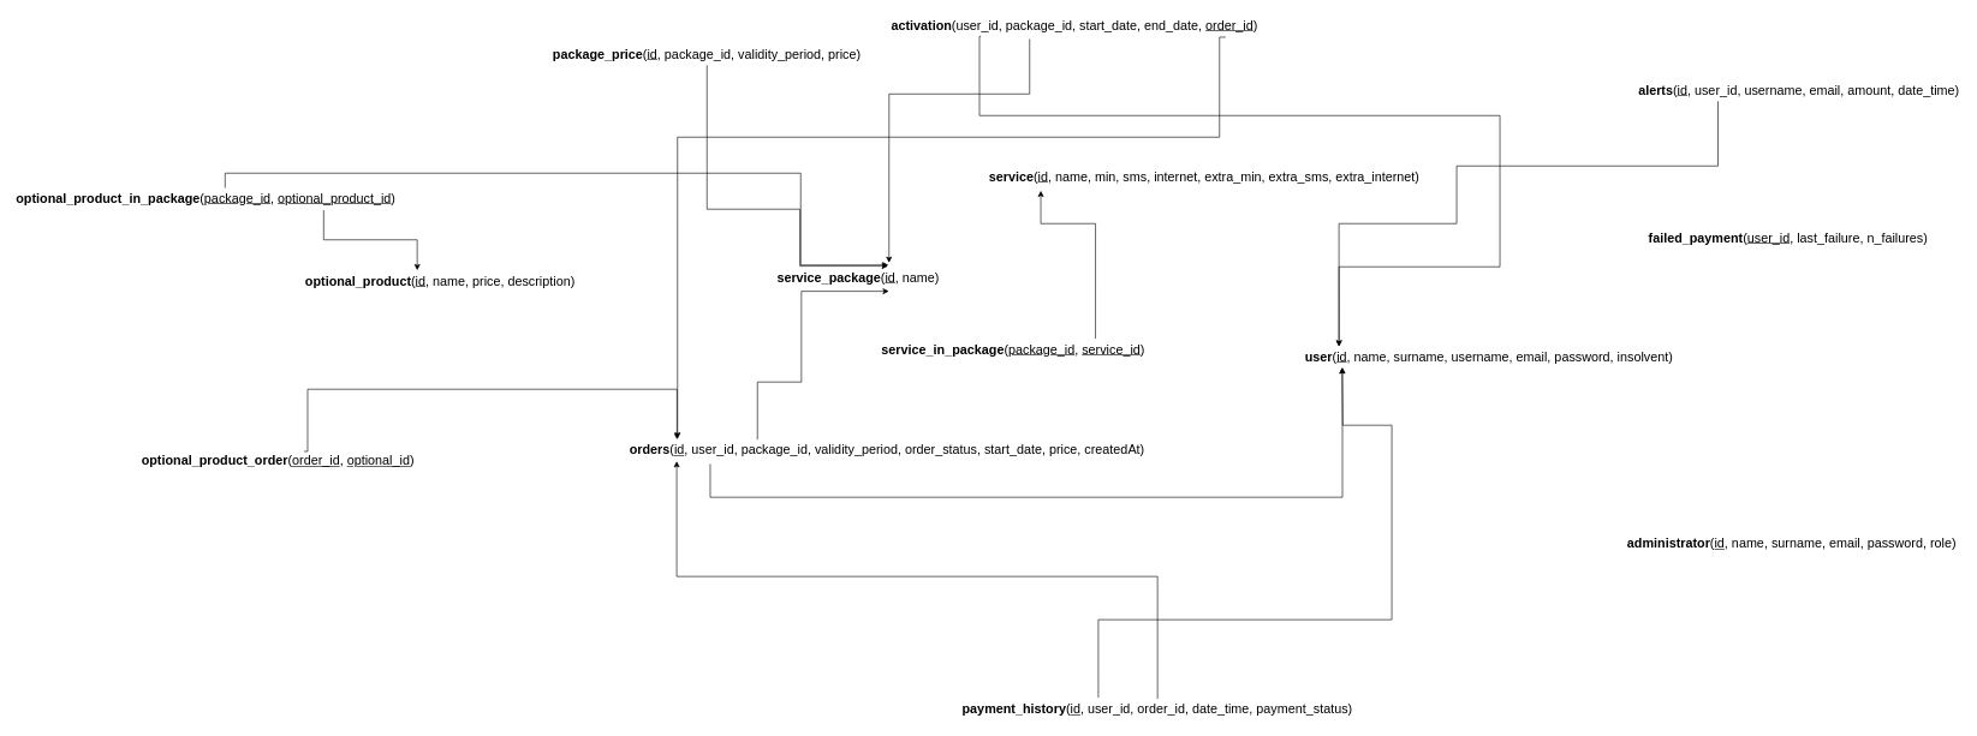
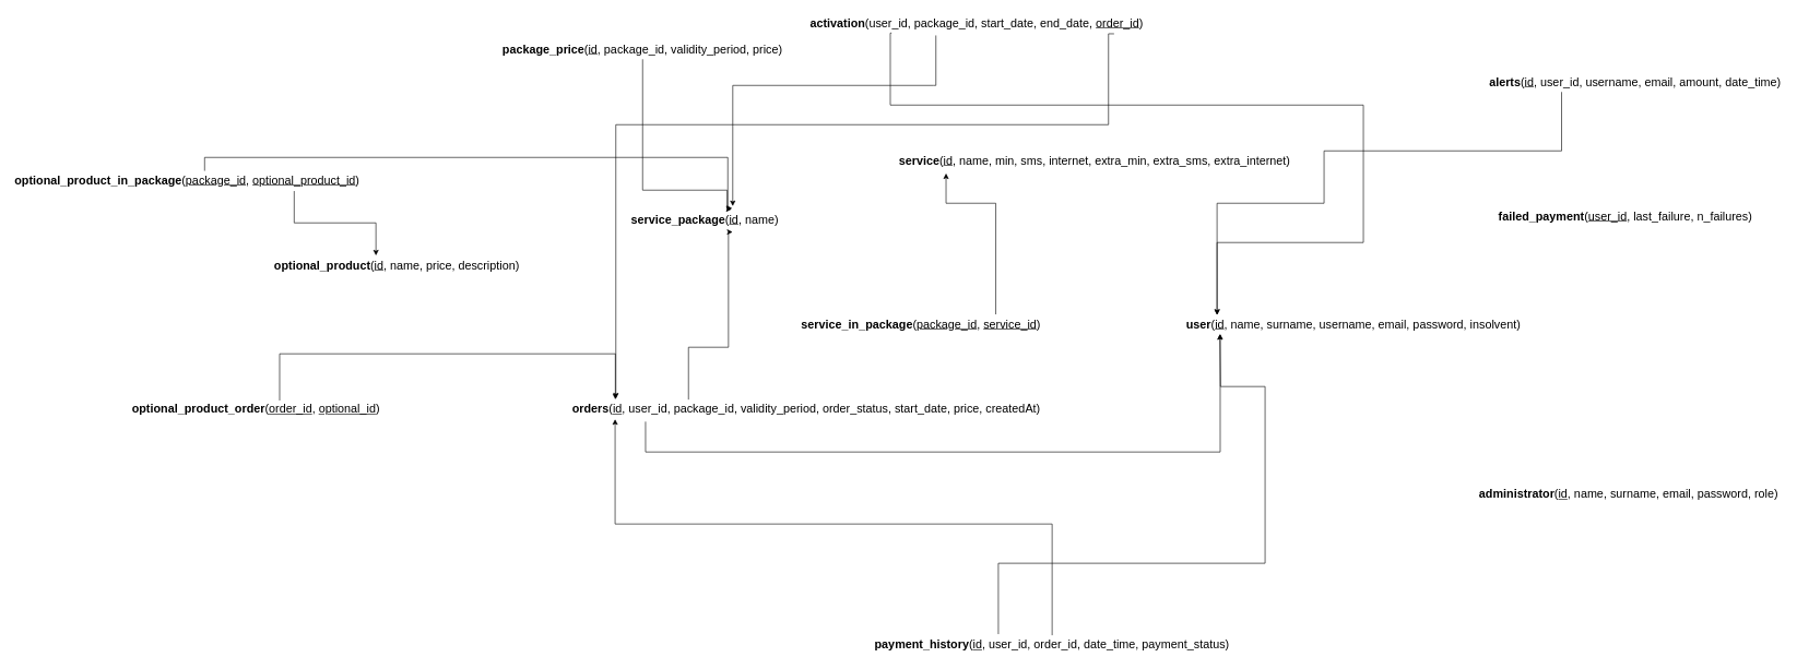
  <mxCell id="0" />
  <mxCell id="1" parent="0" />
  <mxCell id="2" style="edgeStyle=orthogonalEdgeStyle;rounded=0;orthogonalLoop=1;jettySize=auto;html=1;exitX=0.25;exitY=1;exitDx=0;exitDy=0;entryX=0.107;entryY=0.018;entryDx=0;entryDy=0;entryPerimeter=0;fontSize=18;" parent="1" source="5" target="28" edge="1"><mxGeometry relative="1" as="geometry"><Array as="points"><mxPoint x="1358" y="160" /><mxPoint x="2080" y="160" /><mxPoint x="2080" y="370" /><mxPoint x="1857" y="370" /></Array></mxGeometry></mxCell>
  <mxCell id="3" style="edgeStyle=orthogonalEdgeStyle;rounded=0;orthogonalLoop=1;jettySize=auto;html=1;exitX=0.38;exitY=1.121;exitDx=0;exitDy=0;entryX=0.685;entryY=-0.187;entryDx=0;entryDy=0;entryPerimeter=0;fontSize=18;exitPerimeter=0;" parent="1" source="5" target="27" edge="1"><mxGeometry relative="1" as="geometry"><Array as="points"><mxPoint x="1424" y="130" /><mxPoint x="1111" y="130" /></Array></mxGeometry></mxCell>
  <mxCell id="4" style="edgeStyle=orthogonalEdgeStyle;rounded=0;orthogonalLoop=1;jettySize=auto;html=1;exitX=0.903;exitY=1.038;exitDx=0;exitDy=0;entryX=0.096;entryY=-0.057;entryDx=0;entryDy=0;entryPerimeter=0;exitPerimeter=0;" edge="1" parent="1" source="5" target="18"><mxGeometry relative="1" as="geometry"><Array as="points"><mxPoint x="1691" y="190" /><mxPoint x="939" y="190" /></Array></mxGeometry></mxCell>
  <mxCell id="5" value="&lt;font style=&quot;font-size: 18px&quot;&gt;&lt;b&gt;activation&lt;/b&gt;(user_id, package_id, start_date, end_date, &lt;u&gt;order_id&lt;/u&gt;)&lt;/font&gt;" style="text;html=1;strokeColor=none;fillColor=none;align=center;verticalAlign=middle;whiteSpace=wrap;rounded=0;" parent="1" vertex="1"><mxGeometry x="1230" y="20" width="520" height="30" as="geometry" /></mxCell>
  <mxCell id="6" value="&lt;font style=&quot;font-size: 18px&quot;&gt;&lt;b&gt;administrator&lt;/b&gt;(&lt;u&gt;id&lt;/u&gt;, name, surname, email, password, role)&lt;/font&gt;" style="text;html=1;strokeColor=none;fillColor=none;align=center;verticalAlign=middle;whiteSpace=wrap;rounded=0;" parent="1" vertex="1"><mxGeometry x="2250" y="740" width="470" height="30" as="geometry" /></mxCell>
  <mxCell id="7" style="edgeStyle=orthogonalEdgeStyle;rounded=0;orthogonalLoop=1;jettySize=auto;html=1;exitX=0.25;exitY=1;exitDx=0;exitDy=0;entryX=0.107;entryY=0.018;entryDx=0;entryDy=0;entryPerimeter=0;fontSize=18;" parent="1" source="8" target="28" edge="1"><mxGeometry relative="1" as="geometry"><Array as="points"><mxPoint x="2382" y="230" /><mxPoint x="2020" y="230" /><mxPoint x="2020" y="310" /><mxPoint x="1857" y="310" /></Array></mxGeometry></mxCell>
  <mxCell id="8" value="&lt;font style=&quot;font-size: 18px&quot;&gt;&lt;b&gt;alerts&lt;/b&gt;(&lt;u&gt;id&lt;/u&gt;, user_id, username, email, amount, date_time)&lt;/font&gt;" style="text;html=1;strokeColor=none;fillColor=none;align=center;verticalAlign=middle;whiteSpace=wrap;rounded=0;" parent="1" vertex="1"><mxGeometry x="2270" y="110" width="450" height="30" as="geometry" /></mxCell>
  <mxCell id="9" value="&lt;font style=&quot;font-size: 18px&quot;&gt;&lt;b&gt;failed_payment&lt;/b&gt;(&lt;u&gt;user_id&lt;/u&gt;, last_failure, n_failures)&lt;/font&gt;" style="text;html=1;strokeColor=none;fillColor=none;align=center;verticalAlign=middle;whiteSpace=wrap;rounded=0;" parent="1" vertex="1"><mxGeometry x="2270" y="315" width="420" height="30" as="geometry" /></mxCell>
- <mxCell id="10" value="&lt;font style=&quot;font-size: 18px&quot;&gt;&lt;b&gt;optional_product&lt;/b&gt;(&lt;u&gt;id&lt;/u&gt;, name, price, description)&lt;/font&gt;" style="text;html=1;strokeColor=none;fillColor=none;align=center;verticalAlign=middle;whiteSpace=wrap;rounded=0;" parent="1" vertex="1"><mxGeometry x="415" y="375" width="390" height="30" as="geometry" /></mxCell>
+ <mxCell id="10" value="&lt;font style=&quot;font-size: 18px&quot;&gt;&lt;b&gt;optional_product&lt;/b&gt;(&lt;u&gt;id&lt;/u&gt;, name, price, description)&lt;/font&gt;" style="text;html=1;strokeColor=none;fillColor=none;align=center;verticalAlign=middle;whiteSpace=wrap;rounded=0;" parent="1" vertex="1"><mxGeometry x="410" y="390" width="390" height="30" as="geometry" /></mxCell>
  <mxCell id="11" style="edgeStyle=orthogonalEdgeStyle;rounded=0;orthogonalLoop=1;jettySize=auto;html=1;exitX=0.55;exitY=0.018;exitDx=0;exitDy=0;entryX=0.681;entryY=-0.085;entryDx=0;entryDy=0;entryPerimeter=0;fontSize=18;exitPerimeter=0;" parent="1" source="13" target="27" edge="1"><mxGeometry relative="1" as="geometry"><Array as="points"><mxPoint x="311" y="240" /><mxPoint x="1110" y="240" /></Array></mxGeometry></mxCell>
  <mxCell id="12" style="edgeStyle=orthogonalEdgeStyle;rounded=0;orthogonalLoop=1;jettySize=auto;html=1;exitX=0.808;exitY=1.044;exitDx=0;exitDy=0;entryX=0.418;entryY=-0.008;entryDx=0;entryDy=0;entryPerimeter=0;fontSize=18;exitPerimeter=0;" parent="1" source="13" target="10" edge="1"><mxGeometry relative="1" as="geometry" /></mxCell>
  <mxCell id="13" value="&lt;font style=&quot;font-size: 18px&quot;&gt;&lt;b&gt;optional_product_in_package&lt;/b&gt;(&lt;u&gt;package_id&lt;/u&gt;, &lt;u&gt;optional_product_id&lt;/u&gt;)&lt;/font&gt;" style="text;html=1;strokeColor=none;fillColor=none;align=center;verticalAlign=middle;whiteSpace=wrap;rounded=0;" parent="1" vertex="1"><mxGeometry x="20" y="260" width="530" height="30" as="geometry" /></mxCell>
  <mxCell id="14" style="edgeStyle=orthogonalEdgeStyle;rounded=0;orthogonalLoop=1;jettySize=auto;html=1;exitX=0.59;exitY=0.044;exitDx=0;exitDy=0;entryX=0.095;entryY=-0.008;entryDx=0;entryDy=0;entryPerimeter=0;fontSize=18;exitPerimeter=0;" parent="1" source="15" target="18" edge="1"><mxGeometry relative="1" as="geometry"><Array as="points"><mxPoint x="426" y="540" /><mxPoint x="938" y="540" /></Array></mxGeometry></mxCell>
- <mxCell id="15" value="&lt;font style=&quot;font-size: 18px&quot;&gt;&lt;b&gt;optional_product_order&lt;/b&gt;(&lt;u&gt;order_id&lt;/u&gt;, &lt;u&gt;optional_id&lt;/u&gt;)&lt;/font&gt;" style="text;html=1;strokeColor=none;fillColor=none;align=center;verticalAlign=middle;whiteSpace=wrap;rounded=0;" parent="1" vertex="1"><mxGeometry x="185" y="625" width="400" height="30" as="geometry" /></mxCell>
+ <mxCell id="15" value="&lt;font style=&quot;font-size: 18px&quot;&gt;&lt;b&gt;optional_product_order&lt;/b&gt;(&lt;u&gt;order_id&lt;/u&gt;, &lt;u&gt;optional_id&lt;/u&gt;)&lt;/font&gt;" style="text;html=1;strokeColor=none;fillColor=none;align=center;verticalAlign=middle;whiteSpace=wrap;rounded=0;" parent="1" vertex="1"><mxGeometry x="190" y="610" width="400" height="30" as="geometry" /></mxCell>
  <mxCell id="16" style="edgeStyle=orthogonalEdgeStyle;rounded=0;orthogonalLoop=1;jettySize=auto;html=1;exitX=0.25;exitY=0;exitDx=0;exitDy=0;fontSize=18;entryX=0.684;entryY=1.133;entryDx=0;entryDy=0;entryPerimeter=0;" parent="1" source="18" target="27" edge="1"><mxGeometry relative="1" as="geometry"><Array as="points"><mxPoint x="1050" y="530" /><mxPoint x="1111" y="530" /></Array><mxPoint x="1111" y="340" as="targetPoint" /></mxGeometry></mxCell>
  <mxCell id="17" style="edgeStyle=orthogonalEdgeStyle;rounded=0;orthogonalLoop=1;jettySize=auto;html=1;exitX=0.159;exitY=1.121;exitDx=0;exitDy=0;entryX=0.116;entryY=0.992;entryDx=0;entryDy=0;entryPerimeter=0;fontSize=18;exitPerimeter=0;" parent="1" source="18" target="28" edge="1"><mxGeometry relative="1" as="geometry"><Array as="points"><mxPoint x="984" y="690" /><mxPoint x="1862" y="690" /></Array></mxGeometry></mxCell>
  <mxCell id="18" value="&lt;font style=&quot;font-size: 18px&quot;&gt;&lt;b&gt;orders&lt;/b&gt;(&lt;u&gt;id&lt;/u&gt;, user_id, package_id, validity_period, order_status, start_date, price, createdAt)&lt;/font&gt;" style="text;html=1;strokeColor=none;fillColor=none;align=center;verticalAlign=middle;whiteSpace=wrap;rounded=0;" parent="1" vertex="1"><mxGeometry x="870" y="610" width="720" height="30" as="geometry" /></mxCell>
  <mxCell id="19" style="edgeStyle=orthogonalEdgeStyle;rounded=0;orthogonalLoop=1;jettySize=auto;html=1;exitX=0.5;exitY=1;exitDx=0;exitDy=0;entryX=0.678;entryY=-0.033;entryDx=0;entryDy=0;entryPerimeter=0;fontSize=18;" parent="1" source="20" target="27" edge="1"><mxGeometry relative="1" as="geometry"><Array as="points"><mxPoint x="980" y="290" /><mxPoint x="1109" y="290" /></Array></mxGeometry></mxCell>
  <mxCell id="20" value="&lt;font style=&quot;font-size: 18px&quot;&gt;&lt;b&gt;package_price&lt;/b&gt;(&lt;u&gt;id&lt;/u&gt;, package_id, validity_period, price)&lt;/font&gt;" style="text;html=1;strokeColor=none;fillColor=none;align=center;verticalAlign=middle;whiteSpace=wrap;rounded=0;" parent="1" vertex="1"><mxGeometry x="760" y="60" width="440" height="30" as="geometry" /></mxCell>
  <mxCell id="21" style="edgeStyle=orthogonalEdgeStyle;rounded=0;orthogonalLoop=1;jettySize=auto;html=1;exitX=0.5;exitY=0;exitDx=0;exitDy=0;fontSize=18;" parent="1" source="23" edge="1"><mxGeometry relative="1" as="geometry"><Array as="points"><mxPoint x="1605" y="800" /><mxPoint x="938" y="800" /></Array><mxPoint x="938" y="640" as="targetPoint" /></mxGeometry></mxCell>
  <mxCell id="22" style="edgeStyle=orthogonalEdgeStyle;rounded=0;orthogonalLoop=1;jettySize=auto;html=1;exitX=0.356;exitY=-0.059;exitDx=0;exitDy=0;fontSize=18;exitPerimeter=0;" parent="1" source="23" edge="1"><mxGeometry relative="1" as="geometry"><Array as="points"><mxPoint x="1523" y="860" /><mxPoint x="1930" y="860" /><mxPoint x="1930" y="590" /><mxPoint x="1862" y="590" /><mxPoint x="1862" y="510" /></Array><mxPoint x="1861" y="510" as="targetPoint" /></mxGeometry></mxCell>
  <mxCell id="23" value="&lt;font style=&quot;font-size: 18px&quot;&gt;&lt;b&gt;payment_history&lt;/b&gt;(&lt;u&gt;id&lt;/u&gt;, user_id, order_id, date_time, payment_status)&lt;/font&gt;" style="text;html=1;strokeColor=none;fillColor=none;align=center;verticalAlign=middle;whiteSpace=wrap;rounded=0;" parent="1" vertex="1"><mxGeometry x="1320" y="970" width="570" height="30" as="geometry" /></mxCell>
  <mxCell id="24" value="&lt;font style=&quot;font-size: 18px&quot;&gt;&lt;b&gt;service&lt;/b&gt;(&lt;u&gt;id&lt;/u&gt;, name, min, sms, internet, extra_min, extra_sms, extra_internet)&lt;/font&gt;" style="text;html=1;strokeColor=none;fillColor=none;align=center;verticalAlign=middle;whiteSpace=wrap;rounded=0;" parent="1" vertex="1"><mxGeometry x="1360" y="230" width="620" height="30" as="geometry" /></mxCell>
  <mxCell id="25" style="edgeStyle=orthogonalEdgeStyle;rounded=0;orthogonalLoop=1;jettySize=auto;html=1;exitX=0.808;exitY=-0.008;exitDx=0;exitDy=0;entryX=0.134;entryY=1.146;entryDx=0;entryDy=0;entryPerimeter=0;fontSize=18;exitPerimeter=0;" parent="1" source="26" target="24" edge="1"><mxGeometry relative="1" as="geometry"><Array as="points"><mxPoint x="1519" y="310" /><mxPoint x="1443" y="310" /></Array></mxGeometry></mxCell>
- <mxCell id="26" value="&lt;font style=&quot;font-size: 18px&quot;&gt;&lt;b&gt;service_in_package&lt;/b&gt;(&lt;u&gt;package_id&lt;/u&gt;, &lt;u&gt;service_id&lt;/u&gt;)&lt;/font&gt;" style="text;html=1;strokeColor=none;fillColor=none;align=center;verticalAlign=middle;whiteSpace=wrap;rounded=0;" parent="1" vertex="1"><mxGeometry x="1220" y="470" width="370" height="30" as="geometry" /></mxCell>
- <mxCell id="27" value="&lt;font style=&quot;font-size: 18px&quot;&gt;&lt;b&gt;service_package&lt;/b&gt;(&lt;u&gt;id&lt;/u&gt;, name)&lt;/font&gt;" style="text;html=1;strokeColor=none;fillColor=none;align=center;verticalAlign=middle;whiteSpace=wrap;rounded=0;" parent="1" vertex="1"><mxGeometry x="1075" y="370" width="230" height="30" as="geometry" /></mxCell>
+ <mxCell id="26" value="&lt;font style=&quot;font-size: 18px&quot;&gt;&lt;b&gt;service_in_package&lt;/b&gt;(&lt;u&gt;package_id&lt;/u&gt;, &lt;u&gt;service_id&lt;/u&gt;)&lt;/font&gt;" style="text;html=1;strokeColor=none;fillColor=none;align=center;verticalAlign=middle;whiteSpace=wrap;rounded=0;" parent="1" vertex="1"><mxGeometry x="1220" y="480" width="370" height="30" as="geometry" /></mxCell>
+ <mxCell id="27" value="&lt;font style=&quot;font-size: 18px&quot;&gt;&lt;b&gt;service_package&lt;/b&gt;(&lt;u&gt;id&lt;/u&gt;, name)&lt;/font&gt;" style="text;html=1;strokeColor=none;fillColor=none;align=center;verticalAlign=middle;whiteSpace=wrap;rounded=0;" parent="1" vertex="1"><mxGeometry x="960" y="320" width="230" height="30" as="geometry" /></mxCell>
  <mxCell id="28" value="&lt;font style=&quot;font-size: 18px&quot;&gt;&lt;b&gt;user&lt;/b&gt;(&lt;u&gt;id&lt;/u&gt;, name, surname, username, email, password, insolvent)&lt;/font&gt;" style="text;html=1;strokeColor=none;fillColor=none;align=center;verticalAlign=middle;whiteSpace=wrap;rounded=0;" parent="1" vertex="1"><mxGeometry x="1800" y="480" width="530" height="30" as="geometry" /></mxCell>
